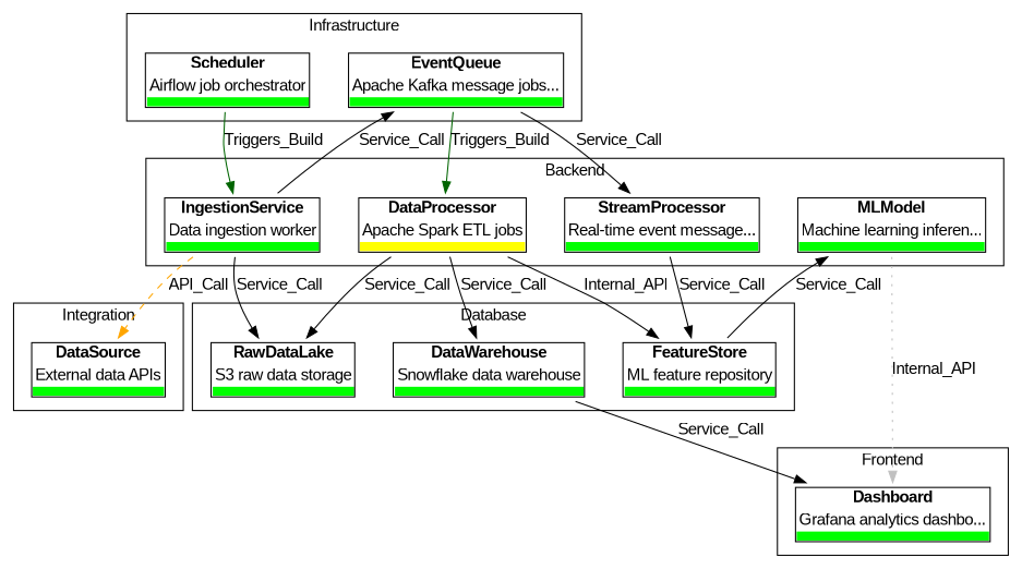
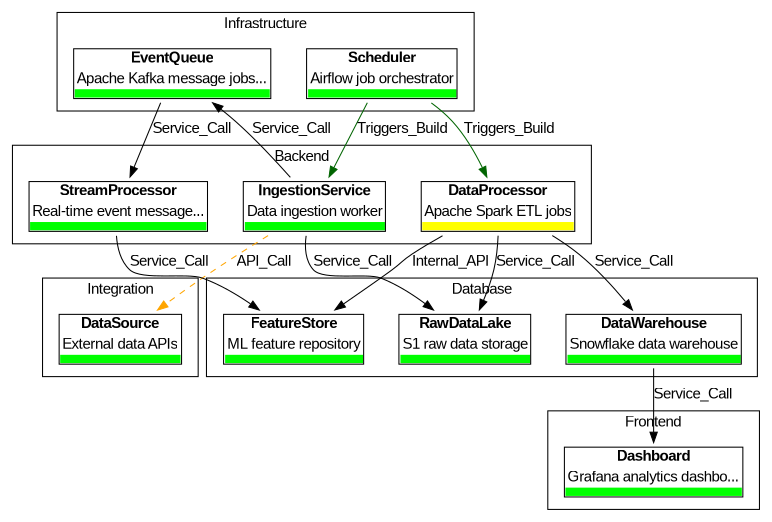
  digraph {
    fontname="Liberation Sans"
    rankdir=TB
    node [fontname="Liberation Sans" shape=plaintext]
    edge [color=black fontname="Liberation Sans"]
    n1 [label=<       <TABLE BORDER="1" CELLBORDER="0" CELLSPACING="0">         <TR><TD><B>DataSource</B></TD></TR>         <TR><TD>External data APIs</TD></TR>         <TR><TD BGCOLOR="green" HEIGHT="8"></TD></TR>       </TABLE>     >]
    n2 [label=<       <TABLE BORDER="1" CELLBORDER="0" CELLSPACING="0">         <TR><TD><B>Dashboard</B></TD></TR>         <TR><TD>Grafana analytics dashbo...</TD></TR>         <TR><TD BGCOLOR="green" HEIGHT="8"></TD></TR>       </TABLE>     >]
    n3 [label=<       <TABLE BORDER="1" CELLBORDER="0" CELLSPACING="0">         <TR><TD><B>IngestionService</B></TD></TR>         <TR><TD>Data ingestion worker</TD></TR>         <TR><TD BGCOLOR="green" HEIGHT="8"></TD></TR>       </TABLE>     >]
    n4 [label=<       <TABLE BORDER="1" CELLBORDER="0" CELLSPACING="0">         <TR><TD><B>DataProcessor</B></TD></TR>         <TR><TD>Apache Spark ETL jobs</TD></TR>         <TR><TD BGCOLOR="yellow" HEIGHT="8"></TD></TR>       </TABLE>     >]
    n5 [label=<       <TABLE BORDER="1" CELLBORDER="0" CELLSPACING="0">         <TR><TD><B>StreamProcessor</B></TD></TR>         <TR><TD>Real-time event message...</TD></TR>         <TR><TD BGCOLOR="green" HEIGHT="8"></TD></TR>       </TABLE>     >]
-   n6 [label=<       <TABLE BORDER="1" CELLBORDER="0" CELLSPACING="0">         <TR><TD><B>MLModel</B></TD></TR>         <TR><TD>Machine learning inferen...</TD></TR>         <TR><TD BGCOLOR="green" HEIGHT="8"></TD></TR>       </TABLE>     >]
-   n7 [label=<       <TABLE BORDER="1" CELLBORDER="0" CELLSPACING="0">         <TR><TD><B>RawDataLake</B></TD></TR>         <TR><TD>S3 raw data storage</TD></TR>         <TR><TD BGCOLOR="green" HEIGHT="8"></TD></TR>       </TABLE>     >]
+   n7 [label=<       <TABLE BORDER="1" CELLBORDER="0" CELLSPACING="0">         <TR><TD><B>RawDataLake</B></TD></TR>         <TR><TD>S1 raw data storage</TD></TR>         <TR><TD BGCOLOR="green" HEIGHT="8"></TD></TR>       </TABLE>     >]
    n8 [label=<       <TABLE BORDER="1" CELLBORDER="0" CELLSPACING="0">         <TR><TD><B>DataWarehouse</B></TD></TR>         <TR><TD>Snowflake data warehouse</TD></TR>         <TR><TD BGCOLOR="green" HEIGHT="8"></TD></TR>       </TABLE>     >]
    n9 [label=<       <TABLE BORDER="1" CELLBORDER="0" CELLSPACING="0">         <TR><TD><B>FeatureStore</B></TD></TR>         <TR><TD>ML feature repository</TD></TR>         <TR><TD BGCOLOR="green" HEIGHT="8"></TD></TR>       </TABLE>     >]
    n10 [label=<       <TABLE BORDER="1" CELLBORDER="0" CELLSPACING="0">         <TR><TD><B>EventQueue</B></TD></TR>         <TR><TD>Apache Kafka message jobs...</TD></TR>         <TR><TD BGCOLOR="green" HEIGHT="8"></TD></TR>       </TABLE>     >]
    n11 [label=<       <TABLE BORDER="1" CELLBORDER="0" CELLSPACING="0">         <TR><TD><B>Scheduler</B></TD></TR>         <TR><TD>Airflow job orchestrator</TD></TR>         <TR><TD BGCOLOR="green" HEIGHT="8"></TD></TR>       </TABLE>     >]
    subgraph cluster_1 {
      label=Integration
      n1
    }
    subgraph cluster_2 {
      label=Frontend
      n2
    }
    subgraph cluster_3 {
      label=Backend
      n3
      n4
      n5
-     n6
    }
    subgraph cluster_4 {
      label=Database
      n7
      n8
      n9
    }
    subgraph cluster_5 {
      label=Infrastructure
      n10
      n11
    }
    n3 -> n1 [color=orange label=API_Call style=dashed]
    n3 -> n7 [label=Service_Call]
    n3 -> n10 [label=Service_Call]
    n4 -> n7 [label=Service_Call]
    n4 -> n8 [label=Service_Call]
    n4 -> n9 [label=Internal_API]
    n5 -> n9 [label=Service_Call]
-   n6 -> n2 [color=gray label=Internal_API style=dotted]
    n8 -> n2 [label=Service_Call]
-   n9 -> n6 [label=Service_Call]
    n10 -> n5 [label=Service_Call]
    n11 -> n3 [color=darkgreen label=Triggers_Build]
-   n10 -> n4 [color=darkgreen label=Triggers_Build]
+   n11 -> n4 [color=darkgreen label=Triggers_Build]
  }
